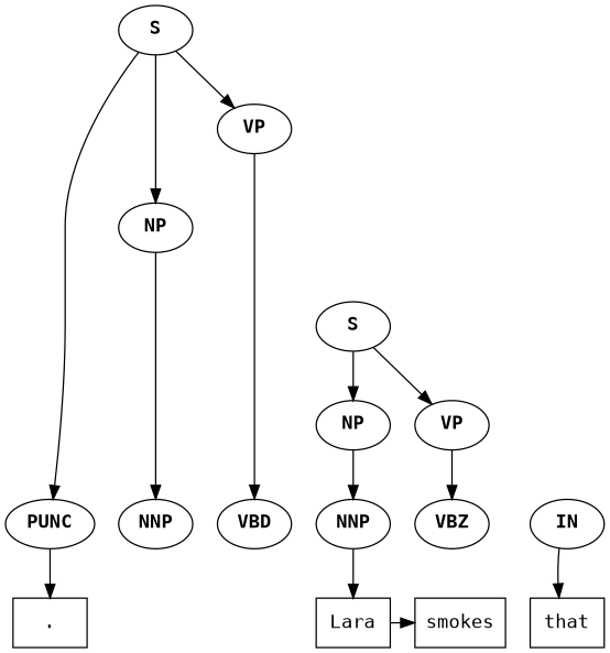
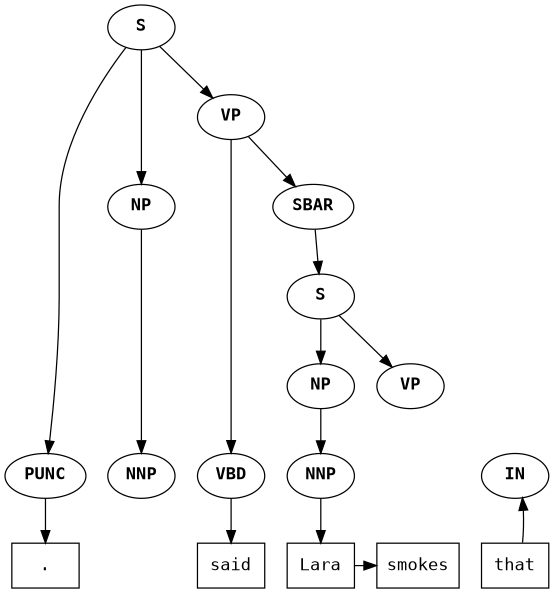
  digraph {
    fontname="DejaVu Sans Mono"
    node [fontname="DejaVu Sans Mono"]
    edge [fontname="DejaVu Sans Mono"]
    n1 [label=<<b>NNP</b>>]
    n2 [label=<<b>VBD</b>>]
    n3 [label=<<b>IN</b>>]
    n4 [label=<<b>NNP</b>>]
-   n5 [label=<<b>VBZ</b>>]
    n6 [label=<<b>PUNC</b>>]
+   n7 [label=said shape=box]
    n8 [label=that shape=box]
    n9 [label=Lara shape=box]
    n10 [label=smokes shape=box]
    n11 [label="." shape=box]
    n12 [label=<<b>S</b>>]
    n13 [label=<<b>NP</b>>]
    n14 [label=<<b>VP</b>>]
+   n15 [label=<<b>SBAR</b>>]
    n16 [label=<<b>S</b>>]
    n17 [label=<<b>NP</b>>]
    n18 [label=<<b>VP</b>>]
    subgraph sub_1 {
      rank=same
      n1
      n2
      n3
      n4
-     n5
      n6
    }
    subgraph sub_2 {
      rank=same
+     n7
      n8
      n9
      n10
      n11
    }
-   n3 -> n8
+   n2 -> n7
+   n8 -> n3
    n4 -> n9
    n6 -> n11
    n9 -> n10
    n12 -> n6
    n12 -> n13
    n12 -> n14
    n13 -> n1
    n14 -> n2
+   n14 -> n15
+   n15 -> n16
    n16 -> n17
    n16 -> n18
    n17 -> n4
-   n18 -> n5
  }
